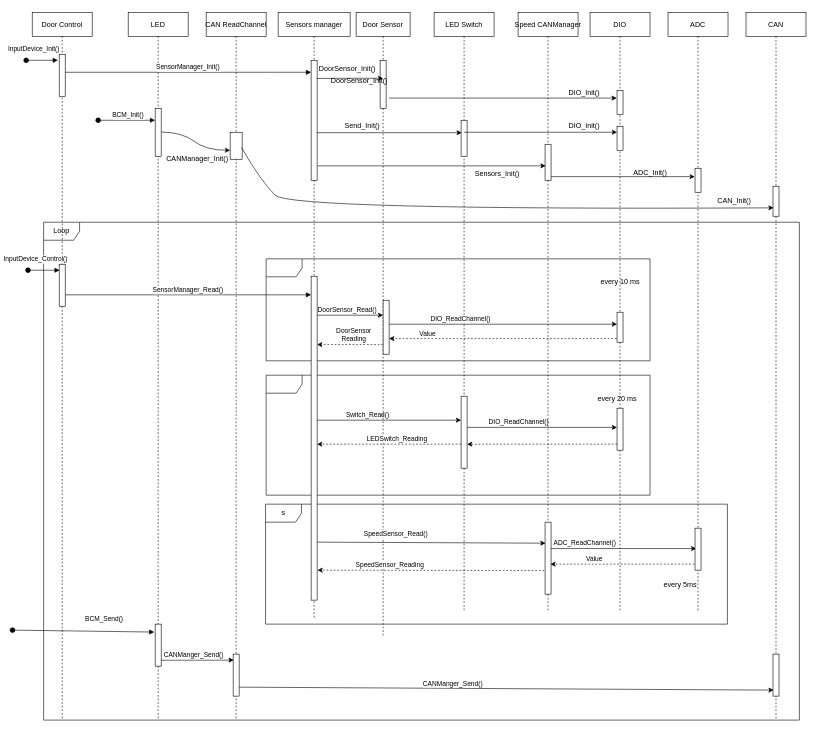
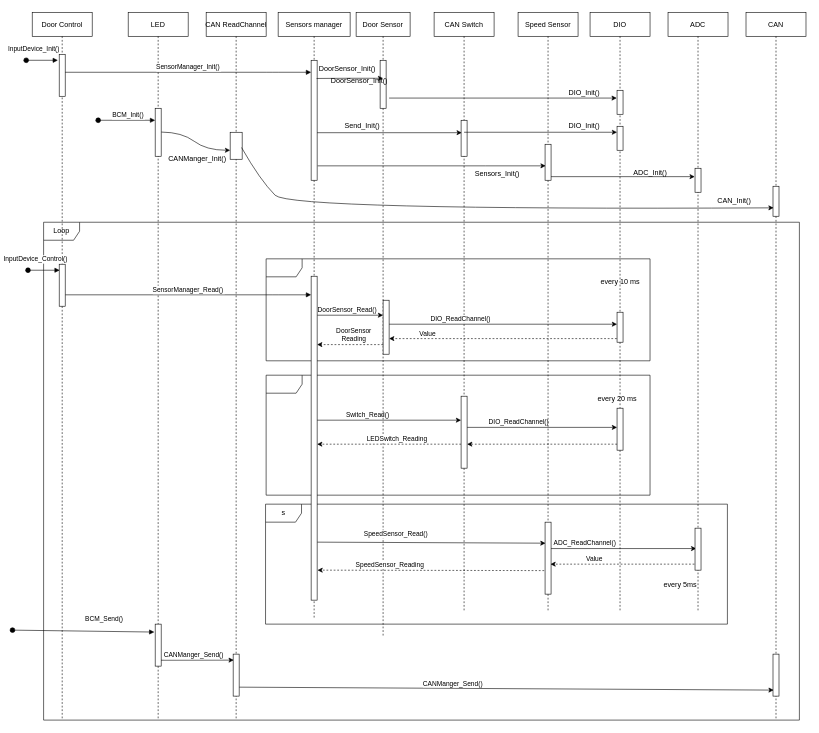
  <mxCell id="0" />
  <mxCell id="1" parent="0" />
  <mxCell id="2" value="Loop" style="shape=umlFrame;whiteSpace=wrap;html=1;" vertex="1" parent="1"><mxGeometry x="72" y="370" width="1260" height="830" as="geometry" /></mxCell>
  <mxCell id="3" value="" style="shape=umlFrame;whiteSpace=wrap;html=1;" vertex="1" parent="1"><mxGeometry x="443" y="431" width="640" height="170" as="geometry" /></mxCell>
  <mxCell id="4" value="Door Control" style="shape=umlLifeline;perimeter=lifelinePerimeter;container=1;collapsible=0;recursiveResize=0;rounded=0;shadow=0;strokeWidth=1;" parent="1" vertex="1"><mxGeometry x="53" y="20" width="100" height="1180" as="geometry" /></mxCell>
  <mxCell id="5" value="" style="points=[];perimeter=orthogonalPerimeter;rounded=0;shadow=0;strokeWidth=1;" parent="4" vertex="1"><mxGeometry x="45" y="70" width="10" height="70" as="geometry" /></mxCell>
  <mxCell id="6" value="InputDevice_Control()" style="verticalAlign=bottom;startArrow=oval;endArrow=block;startSize=8;shadow=0;strokeWidth=1;entryX=-0.214;entryY=0.143;entryDx=0;entryDy=0;entryPerimeter=0;" edge="1" parent="4"><mxGeometry x="-0.5" y="10" relative="1" as="geometry"><mxPoint x="-7" y="430" as="sourcePoint" /><mxPoint x="45.86" y="430.01" as="targetPoint" /><mxPoint as="offset" /></mxGeometry></mxCell>
  <mxCell id="7" value="LED" style="shape=umlLifeline;perimeter=lifelinePerimeter;container=1;collapsible=0;recursiveResize=0;rounded=0;shadow=0;strokeWidth=1;" parent="1" vertex="1"><mxGeometry x="213" y="20" width="100" height="1180" as="geometry" /></mxCell>
  <mxCell id="8" value="" style="points=[];perimeter=orthogonalPerimeter;rounded=0;shadow=0;strokeWidth=1;" parent="7" vertex="1"><mxGeometry x="45" y="160" width="10" height="80" as="geometry" /></mxCell>
  <mxCell id="9" value="BCM_Init()" style="verticalAlign=bottom;startArrow=oval;endArrow=block;startSize=8;shadow=0;strokeWidth=1;entryX=-0.214;entryY=0.143;entryDx=0;entryDy=0;entryPerimeter=0;" edge="1" parent="7"><mxGeometry x="0.053" relative="1" as="geometry"><mxPoint x="-50" y="180" as="sourcePoint" /><mxPoint x="45.0" y="180.01" as="targetPoint" /><mxPoint as="offset" /></mxGeometry></mxCell>
  <mxCell id="10" value="SensorManager_Init()" style="verticalAlign=bottom;endArrow=block;shadow=0;strokeWidth=1;" parent="1" source="5" target="15" edge="1"><mxGeometry relative="1" as="geometry"><mxPoint x="208" y="100" as="sourcePoint" /><Array as="points"><mxPoint x="453" y="120" /></Array></mxGeometry></mxCell>
  <mxCell id="11" value="CAN ReadChannel" style="shape=umlLifeline;perimeter=lifelinePerimeter;container=1;collapsible=0;recursiveResize=0;rounded=0;shadow=0;strokeWidth=1;" vertex="1" parent="1"><mxGeometry x="343" y="20" width="100" height="1180" as="geometry" /></mxCell>
  <mxCell id="12" value="" style="points=[];perimeter=orthogonalPerimeter;rounded=0;shadow=0;strokeWidth=1;direction=south;" vertex="1" parent="11"><mxGeometry x="40" y="200" width="20" height="45" as="geometry" /></mxCell>
  <mxCell id="13" value="SensorManager_Read()" style="verticalAlign=bottom;endArrow=block;shadow=0;strokeWidth=1;" edge="1" parent="11"><mxGeometry relative="1" as="geometry"><mxPoint x="-235" y="471" as="sourcePoint" /><mxPoint x="175" y="471" as="targetPoint" /><Array as="points"><mxPoint x="110" y="471" /></Array></mxGeometry></mxCell>
  <mxCell id="14" value="Sensors manager" style="shape=umlLifeline;perimeter=lifelinePerimeter;container=1;collapsible=0;recursiveResize=0;rounded=0;shadow=0;strokeWidth=1;" vertex="1" parent="1"><mxGeometry x="463" y="20" width="120" height="1010" as="geometry" /></mxCell>
  <mxCell id="15" value="" style="points=[];perimeter=orthogonalPerimeter;rounded=0;shadow=0;strokeWidth=1;" vertex="1" parent="14"><mxGeometry x="55" y="80" width="10" height="200" as="geometry" /></mxCell>
  <mxCell id="16" value="" style="shape=umlFrame;whiteSpace=wrap;html=1;" vertex="1" parent="14"><mxGeometry x="-20" y="605" width="640" height="200" as="geometry" /></mxCell>
  <mxCell id="17" value="" style="endArrow=classic;html=1;rounded=0;" edge="1" parent="14"><mxGeometry width="50" height="50" relative="1" as="geometry"><mxPoint x="65" y="505" as="sourcePoint" /><mxPoint x="175" y="505" as="targetPoint" /></mxGeometry></mxCell>
  <mxCell id="18" value="DoorSensor_Read()" style="edgeLabel;html=1;align=center;verticalAlign=middle;resizable=0;points=[];" vertex="1" connectable="0" parent="17"><mxGeometry x="-0.487" relative="1" as="geometry"><mxPoint x="21" y="-10" as="offset" /></mxGeometry></mxCell>
  <mxCell id="19" value="every 20 ms" style="text;html=1;align=center;verticalAlign=middle;resizable=0;points=[];autosize=1;strokeColor=none;fillColor=none;" vertex="1" parent="14"><mxGeometry x="520" y="630" width="90" height="30" as="geometry" /></mxCell>
  <mxCell id="20" value="" style="endArrow=classic;html=1;rounded=0;" edge="1" parent="14" target="37"><mxGeometry width="50" height="50" relative="1" as="geometry"><mxPoint x="65" y="680.0" as="sourcePoint" /><mxPoint x="175" y="680.0" as="targetPoint" /></mxGeometry></mxCell>
  <mxCell id="21" value="Switch_Read()" style="edgeLabel;html=1;align=center;verticalAlign=middle;resizable=0;points=[];" vertex="1" connectable="0" parent="20"><mxGeometry x="-0.487" relative="1" as="geometry"><mxPoint x="21" y="-10" as="offset" /></mxGeometry></mxCell>
  <mxCell id="22" value="" style="endArrow=classic;html=1;rounded=0;dashed=1;" edge="1" parent="14"><mxGeometry width="50" height="50" relative="1" as="geometry"><mxPoint x="565" y="720" as="sourcePoint" /><mxPoint x="315" y="720" as="targetPoint" /></mxGeometry></mxCell>
  <mxCell id="23" value="Door Sensor" style="shape=umlLifeline;perimeter=lifelinePerimeter;container=1;collapsible=0;recursiveResize=0;rounded=0;shadow=0;strokeWidth=1;" vertex="1" parent="1"><mxGeometry x="593" y="20" width="90" height="1040" as="geometry" /></mxCell>
  <mxCell id="24" value="" style="points=[];perimeter=orthogonalPerimeter;rounded=0;shadow=0;strokeWidth=1;" vertex="1" parent="23"><mxGeometry x="40" y="80" width="10" height="80" as="geometry" /></mxCell>
  <mxCell id="25" value="s" style="shape=umlFrame;whiteSpace=wrap;html=1;" vertex="1" parent="23"><mxGeometry x="-151" y="820" width="770" height="200" as="geometry" /></mxCell>
  <mxCell id="26" value="" style="endArrow=classic;html=1;rounded=0;dashed=1;" edge="1" parent="23"><mxGeometry width="50" height="50" relative="1" as="geometry"><mxPoint x="434.5" y="544" as="sourcePoint" /><mxPoint x="55" y="544" as="targetPoint" /></mxGeometry></mxCell>
  <mxCell id="27" value="Value" style="edgeLabel;html=1;align=center;verticalAlign=middle;resizable=0;points=[];" vertex="1" connectable="0" parent="26"><mxGeometry x="0.708" y="-1" relative="1" as="geometry"><mxPoint x="8" y="-8" as="offset" /></mxGeometry></mxCell>
  <mxCell id="28" value="" style="endArrow=classic;html=1;rounded=0;" edge="1" parent="23" target="48"><mxGeometry width="50" height="50" relative="1" as="geometry"><mxPoint x="185" y="692.0" as="sourcePoint" /><mxPoint x="295" y="692.0" as="targetPoint" /></mxGeometry></mxCell>
  <mxCell id="29" value="DIO_ReadChannel()" style="edgeLabel;html=1;align=center;verticalAlign=middle;resizable=0;points=[];" vertex="1" connectable="0" parent="28"><mxGeometry x="-0.487" relative="1" as="geometry"><mxPoint x="21" y="-10" as="offset" /></mxGeometry></mxCell>
  <mxCell id="30" value="" style="endArrow=classic;html=1;rounded=0;dashed=1;" edge="1" parent="23"><mxGeometry width="50" height="50" relative="1" as="geometry"><mxPoint x="175" y="720" as="sourcePoint" /><mxPoint x="-65" y="720" as="targetPoint" /></mxGeometry></mxCell>
  <mxCell id="31" value="LEDSwitch_Reading" style="edgeLabel;html=1;align=center;verticalAlign=middle;resizable=0;points=[];" vertex="1" connectable="0" parent="30"><mxGeometry x="-0.487" relative="1" as="geometry"><mxPoint x="-46" y="-10" as="offset" /></mxGeometry></mxCell>
  <mxCell id="32" value="" style="endArrow=classic;html=1;rounded=0;exitX=1.429;exitY=0.821;exitDx=0;exitDy=0;exitPerimeter=0;" edge="1" parent="23"><mxGeometry width="50" height="50" relative="1" as="geometry"><mxPoint x="322.0" y="894.0" as="sourcePoint" /><mxPoint x="567.0" y="894" as="targetPoint" /></mxGeometry></mxCell>
  <mxCell id="33" value="ADC_ReadChannel()" style="edgeLabel;html=1;align=center;verticalAlign=middle;resizable=0;points=[];" vertex="1" connectable="0" parent="32"><mxGeometry x="-0.209" y="2" relative="1" as="geometry"><mxPoint x="-39" y="-8" as="offset" /></mxGeometry></mxCell>
  <mxCell id="34" value="every 5ms" style="text;html=1;align=center;verticalAlign=middle;resizable=0;points=[];autosize=1;strokeColor=none;fillColor=none;" vertex="1" parent="23"><mxGeometry x="500" y="940" width="80" height="30" as="geometry" /></mxCell>
- <mxCell id="35" value="LED Switch" style="shape=umlLifeline;perimeter=lifelinePerimeter;container=1;collapsible=0;recursiveResize=0;rounded=0;shadow=0;strokeWidth=1;" vertex="1" parent="1"><mxGeometry x="723" y="20" width="100" height="1000" as="geometry" /></mxCell>
+ <mxCell id="35" value="CAN Switch" style="shape=umlLifeline;perimeter=lifelinePerimeter;container=1;collapsible=0;recursiveResize=0;rounded=0;shadow=0;strokeWidth=1;" vertex="1" parent="1"><mxGeometry x="723" y="20" width="100" height="1000" as="geometry" /></mxCell>
  <mxCell id="36" value="" style="points=[];perimeter=orthogonalPerimeter;rounded=0;shadow=0;strokeWidth=1;" vertex="1" parent="35"><mxGeometry x="45" y="180" width="10" height="60" as="geometry" /></mxCell>
  <mxCell id="37" value="" style="points=[];perimeter=orthogonalPerimeter;rounded=0;shadow=0;strokeWidth=1;" vertex="1" parent="35"><mxGeometry x="45" y="640" width="10" height="120" as="geometry" /></mxCell>
  <mxCell id="38" value="" style="endArrow=classic;html=1;rounded=0;" edge="1" parent="35" target="77"><mxGeometry width="50" height="50" relative="1" as="geometry"><mxPoint x="-75" y="520" as="sourcePoint" /><mxPoint x="35" y="520" as="targetPoint" /></mxGeometry></mxCell>
  <mxCell id="39" value="DIO_ReadChannel()" style="edgeLabel;html=1;align=center;verticalAlign=middle;resizable=0;points=[];" vertex="1" connectable="0" parent="38"><mxGeometry x="-0.487" relative="1" as="geometry"><mxPoint x="21" y="-10" as="offset" /></mxGeometry></mxCell>
- <mxCell id="40" value="Speed CANManager" style="shape=umlLifeline;perimeter=lifelinePerimeter;container=1;collapsible=0;recursiveResize=0;rounded=0;shadow=0;strokeWidth=1;" vertex="1" parent="1"><mxGeometry x="863" y="20" width="100" height="1000" as="geometry" /></mxCell>
+ <mxCell id="40" value="Speed Sensor" style="shape=umlLifeline;perimeter=lifelinePerimeter;container=1;collapsible=0;recursiveResize=0;rounded=0;shadow=0;strokeWidth=1;" vertex="1" parent="1"><mxGeometry x="863" y="20" width="100" height="1000" as="geometry" /></mxCell>
  <mxCell id="41" value="" style="points=[];perimeter=orthogonalPerimeter;rounded=0;shadow=0;strokeWidth=1;" vertex="1" parent="40"><mxGeometry x="45" y="220" width="10" height="60" as="geometry" /></mxCell>
  <mxCell id="42" value="" style="points=[];perimeter=orthogonalPerimeter;rounded=0;shadow=0;strokeWidth=1;" vertex="1" parent="40"><mxGeometry x="45" y="850" width="10" height="120" as="geometry" /></mxCell>
  <mxCell id="43" value="" style="endArrow=classic;html=1;rounded=0;dashed=1;entryX=-0.143;entryY=0.673;entryDx=0;entryDy=0;entryPerimeter=0;exitX=-0.143;exitY=0.673;exitDx=0;exitDy=0;exitPerimeter=0;" edge="1" parent="40" source="42"><mxGeometry width="50" height="50" relative="1" as="geometry"><mxPoint x="-93.65" y="930.66" as="sourcePoint" /><mxPoint x="-334.36" y="930.0" as="targetPoint" /></mxGeometry></mxCell>
  <mxCell id="44" value="SpeedSensor_Reading" style="edgeLabel;html=1;align=center;verticalAlign=middle;resizable=0;points=[];" vertex="1" connectable="0" parent="43"><mxGeometry x="0.631" y="1" relative="1" as="geometry"><mxPoint x="50" y="-11" as="offset" /></mxGeometry></mxCell>
  <mxCell id="45" value="DIO" style="shape=umlLifeline;perimeter=lifelinePerimeter;container=1;collapsible=0;recursiveResize=0;rounded=0;shadow=0;strokeWidth=1;" vertex="1" parent="1"><mxGeometry x="983" y="20" width="100" height="1000" as="geometry" /></mxCell>
  <mxCell id="46" value="" style="points=[];perimeter=orthogonalPerimeter;rounded=0;shadow=0;strokeWidth=1;" vertex="1" parent="45"><mxGeometry x="45" y="130" width="10" height="40" as="geometry" /></mxCell>
  <mxCell id="47" value="" style="points=[];perimeter=orthogonalPerimeter;rounded=0;shadow=0;strokeWidth=1;" vertex="1" parent="45"><mxGeometry x="45" y="190" width="10" height="40" as="geometry" /></mxCell>
  <mxCell id="48" value="" style="points=[];perimeter=orthogonalPerimeter;rounded=0;shadow=0;strokeWidth=1;" vertex="1" parent="45"><mxGeometry x="45" y="660" width="10" height="70" as="geometry" /></mxCell>
  <mxCell id="49" value="every 10 ms" style="text;html=1;align=center;verticalAlign=middle;resizable=0;points=[];autosize=1;strokeColor=none;fillColor=none;" vertex="1" parent="45"><mxGeometry x="5" y="435" width="90" height="30" as="geometry" /></mxCell>
  <mxCell id="50" value="ADC" style="shape=umlLifeline;perimeter=lifelinePerimeter;container=1;collapsible=0;recursiveResize=0;rounded=0;shadow=0;strokeWidth=1;" vertex="1" parent="1"><mxGeometry x="1113" y="20" width="100" height="1000" as="geometry" /></mxCell>
  <mxCell id="51" value="" style="points=[];perimeter=orthogonalPerimeter;rounded=0;shadow=0;strokeWidth=1;" vertex="1" parent="50"><mxGeometry x="45" y="260" width="10" height="40" as="geometry" /></mxCell>
  <mxCell id="52" value="" style="points=[];perimeter=orthogonalPerimeter;rounded=0;shadow=0;strokeWidth=1;" vertex="1" parent="50"><mxGeometry x="45" y="860" width="10" height="70" as="geometry" /></mxCell>
  <mxCell id="53" value="CAN" style="shape=umlLifeline;perimeter=lifelinePerimeter;container=1;collapsible=0;recursiveResize=0;rounded=0;shadow=0;strokeWidth=1;" vertex="1" parent="1"><mxGeometry x="1243" y="20" width="100" height="1180" as="geometry" /></mxCell>
  <mxCell id="54" value="" style="endArrow=classic;html=1;rounded=0;exitX=1.011;exitY=0.787;exitDx=0;exitDy=0;exitPerimeter=0;jumpSize=12;targetPerimeterSpacing=14;" edge="1" parent="53" source="79"><mxGeometry width="50" height="50" relative="1" as="geometry"><mxPoint x="-70.0" y="1130.2" as="sourcePoint" /><mxPoint x="46.12" y="1130" as="targetPoint" /></mxGeometry></mxCell>
  <mxCell id="55" value="CANManger_Send()" style="edgeLabel;html=1;align=center;verticalAlign=middle;resizable=0;points=[];" vertex="1" connectable="0" parent="54"><mxGeometry x="-0.219" relative="1" as="geometry"><mxPoint x="7" y="-9" as="offset" /></mxGeometry></mxCell>
  <mxCell id="56" value="InputDevice_Init()" style="verticalAlign=bottom;startArrow=oval;endArrow=block;startSize=8;shadow=0;strokeWidth=1;entryX=-0.214;entryY=0.143;entryDx=0;entryDy=0;entryPerimeter=0;" parent="1" target="5" edge="1"><mxGeometry x="-0.5" y="10" relative="1" as="geometry"><mxPoint x="43" y="100" as="sourcePoint" /><mxPoint x="98" y="110" as="targetPoint" /><mxPoint as="offset" /></mxGeometry></mxCell>
  <mxCell id="57" value="" style="curved=1;endArrow=classic;html=1;rounded=0;entryX=0.667;entryY=1;entryDx=0;entryDy=0;entryPerimeter=0;exitX=1.033;exitY=0.496;exitDx=0;exitDy=0;exitPerimeter=0;" edge="1" parent="1" source="8" target="12"><mxGeometry width="50" height="50" relative="1" as="geometry"><mxPoint x="273" y="220" as="sourcePoint" /><mxPoint x="363" y="120" as="targetPoint" /><Array as="points"><mxPoint x="303" y="220" /><mxPoint x="343" y="250" /></Array></mxGeometry></mxCell>
- <mxCell id="58" value="CANManager_Init()" style="text;html=1;align=center;verticalAlign=middle;resizable=0;points=[];autosize=1;strokeColor=none;fillColor=none;" vertex="1" parent="1"><mxGeometry x="263" y="250" width="130" height="30" as="geometry" /></mxCell>
+ <mxCell id="58" value="CANManger_Init()" style="text;html=1;align=center;verticalAlign=middle;resizable=0;points=[];autosize=1;strokeColor=none;fillColor=none;" vertex="1" parent="1"><mxGeometry x="263" y="250" width="130" height="30" as="geometry" /></mxCell>
  <mxCell id="59" value="" style="endArrow=classic;html=1;rounded=0;exitX=0.076;exitY=1.011;exitDx=0;exitDy=0;exitPerimeter=0;" edge="1" parent="1" source="60"><mxGeometry width="50" height="50" relative="1" as="geometry"><mxPoint x="532.86" y="129.9" as="sourcePoint" /><mxPoint x="638" y="130" as="targetPoint" /><Array as="points"><mxPoint x="578" y="130" /><mxPoint x="608" y="130" /></Array></mxGeometry></mxCell>
  <mxCell id="60" value="DoorSensor_Init()" style="text;html=1;align=center;verticalAlign=middle;resizable=0;points=[];autosize=1;strokeColor=none;fillColor=none;" vertex="1" parent="1"><mxGeometry x="518" y="100" width="120" height="30" as="geometry" /></mxCell>
  <mxCell id="61" value="" style="endArrow=classic;html=1;rounded=0;" edge="1" parent="1"><mxGeometry width="50" height="50" relative="1" as="geometry"><mxPoint x="648" y="163" as="sourcePoint" /><mxPoint x="1027.5" y="163" as="targetPoint" /></mxGeometry></mxCell>
  <mxCell id="62" value="DIO_Init()" style="text;html=1;align=center;verticalAlign=middle;resizable=0;points=[];autosize=1;strokeColor=none;fillColor=none;" vertex="1" parent="1"><mxGeometry x="933" y="140" width="80" height="30" as="geometry" /></mxCell>
  <mxCell id="63" value="" style="endArrow=classic;html=1;rounded=0;entryX=0.214;entryY=0.762;entryDx=0;entryDy=0;entryPerimeter=0;" edge="1" parent="1" source="15"><mxGeometry width="50" height="50" relative="1" as="geometry"><mxPoint x="533" y="221" as="sourcePoint" /><mxPoint x="769.14" y="220.72" as="targetPoint" /></mxGeometry></mxCell>
  <mxCell id="64" value="Send_Init()" style="text;html=1;align=center;verticalAlign=middle;resizable=0;points=[];autosize=1;strokeColor=none;fillColor=none;" vertex="1" parent="1"><mxGeometry x="558" y="195" width="90" height="30" as="geometry" /></mxCell>
  <mxCell id="65" value="" style="endArrow=classic;html=1;rounded=0;" edge="1" parent="1"><mxGeometry width="50" height="50" relative="1" as="geometry"><mxPoint x="528.81" y="276" as="sourcePoint" /><mxPoint x="909" y="276" as="targetPoint" /><Array as="points"><mxPoint x="809" y="276" /></Array></mxGeometry></mxCell>
  <mxCell id="66" value="Sensors_Init()" style="text;html=1;align=center;verticalAlign=middle;resizable=0;points=[];autosize=1;strokeColor=none;fillColor=none;" vertex="1" parent="1"><mxGeometry x="763" y="275" width="130" height="30" as="geometry" /></mxCell>
  <mxCell id="67" value="" style="endArrow=classic;html=1;rounded=0;exitX=0.5;exitY=0.333;exitDx=0;exitDy=0;exitPerimeter=0;" edge="1" parent="1" source="36"><mxGeometry width="50" height="50" relative="1" as="geometry"><mxPoint x="783" y="220" as="sourcePoint" /><mxPoint x="1028" y="220" as="targetPoint" /><Array as="points"><mxPoint x="983" y="220" /></Array></mxGeometry></mxCell>
  <mxCell id="68" value="DIO_Init()" style="text;html=1;align=center;verticalAlign=middle;resizable=0;points=[];autosize=1;strokeColor=none;fillColor=none;" vertex="1" parent="1"><mxGeometry x="933" y="195" width="80" height="30" as="geometry" /></mxCell>
  <mxCell id="69" value="" style="endArrow=classic;html=1;rounded=0;" edge="1" parent="1"><mxGeometry width="50" height="50" relative="1" as="geometry"><mxPoint x="918" y="294" as="sourcePoint" /><mxPoint x="1157.5" y="294" as="targetPoint" /><Array as="points"><mxPoint x="1088" y="294" /></Array></mxGeometry></mxCell>
  <mxCell id="70" value="ADC_Init()" style="text;html=1;align=center;verticalAlign=middle;resizable=0;points=[];autosize=1;strokeColor=none;fillColor=none;" vertex="1" parent="1"><mxGeometry x="1043" y="272" width="80" height="30" as="geometry" /></mxCell>
  <mxCell id="71" value="" style="points=[];perimeter=orthogonalPerimeter;rounded=0;shadow=0;strokeWidth=1;" vertex="1" parent="1"><mxGeometry x="1288" y="310" width="10" height="50" as="geometry" /></mxCell>
  <mxCell id="72" value="" style="curved=1;endArrow=classic;html=1;rounded=0;entryX=0.1;entryY=0.72;entryDx=0;entryDy=0;entryPerimeter=0;exitX=0.565;exitY=0.05;exitDx=0;exitDy=0;exitPerimeter=0;" edge="1" parent="1" source="12" target="71"><mxGeometry width="50" height="50" relative="1" as="geometry"><mxPoint x="813" y="250" as="sourcePoint" /><mxPoint x="1233" y="350" as="targetPoint" /><Array as="points"><mxPoint x="433" y="300" /><mxPoint x="483" y="350" /></Array></mxGeometry></mxCell>
  <mxCell id="73" value="CAN_Init()" style="text;html=1;align=center;verticalAlign=middle;resizable=0;points=[];autosize=1;strokeColor=none;fillColor=none;" vertex="1" parent="1"><mxGeometry x="1183" y="320" width="80" height="30" as="geometry" /></mxCell>
  <mxCell id="74" value="" style="points=[];perimeter=orthogonalPerimeter;rounded=0;shadow=0;strokeWidth=1;" vertex="1" parent="1"><mxGeometry x="98" y="440" width="10" height="70" as="geometry" /></mxCell>
  <mxCell id="75" value="" style="points=[];perimeter=orthogonalPerimeter;rounded=0;shadow=0;strokeWidth=1;" vertex="1" parent="1"><mxGeometry x="518" y="460" width="10" height="540" as="geometry" /></mxCell>
  <mxCell id="76" value="" style="points=[];perimeter=orthogonalPerimeter;rounded=0;shadow=0;strokeWidth=1;" vertex="1" parent="1"><mxGeometry x="638" y="500" width="10" height="90" as="geometry" /></mxCell>
  <mxCell id="77" value="" style="points=[];perimeter=orthogonalPerimeter;rounded=0;shadow=0;strokeWidth=1;" vertex="1" parent="1"><mxGeometry x="1028" y="520" width="10" height="50" as="geometry" /></mxCell>
  <mxCell id="78" value="" style="points=[];perimeter=orthogonalPerimeter;rounded=0;shadow=0;strokeWidth=1;" vertex="1" parent="1"><mxGeometry x="1288" y="1090" width="10" height="70" as="geometry" /></mxCell>
  <mxCell id="79" value="" style="points=[];perimeter=orthogonalPerimeter;rounded=0;shadow=0;strokeWidth=1;" vertex="1" parent="1"><mxGeometry x="388" y="1090" width="10" height="70" as="geometry" /></mxCell>
  <mxCell id="80" value="" style="points=[];perimeter=orthogonalPerimeter;rounded=0;shadow=0;strokeWidth=1;" vertex="1" parent="1"><mxGeometry x="258" y="1040" width="10" height="70" as="geometry" /></mxCell>
  <mxCell id="81" value="DoorSensor_Init()" style="text;html=1;align=center;verticalAlign=middle;resizable=0;points=[];autosize=1;strokeColor=none;fillColor=none;" vertex="1" parent="1"><mxGeometry x="538" y="120" width="120" height="30" as="geometry" /></mxCell>
  <mxCell id="82" value="" style="endArrow=classic;html=1;rounded=0;dashed=1;" edge="1" parent="1" source="76"><mxGeometry width="50" height="50" relative="1" as="geometry"><mxPoint x="907.5" y="574" as="sourcePoint" /><mxPoint x="528" y="574" as="targetPoint" /></mxGeometry></mxCell>
  <mxCell id="83" value="DoorSensor&lt;br&gt;Reading" style="edgeLabel;html=1;align=center;verticalAlign=middle;resizable=0;points=[];" vertex="1" connectable="0" parent="82"><mxGeometry x="0.708" y="-1" relative="1" as="geometry"><mxPoint x="44" y="-16" as="offset" /></mxGeometry></mxCell>
  <mxCell id="84" value="" style="endArrow=classic;html=1;rounded=0;entryX=0.071;entryY=0.292;entryDx=0;entryDy=0;entryPerimeter=0;exitX=1.429;exitY=0.821;exitDx=0;exitDy=0;exitPerimeter=0;" edge="1" parent="1" target="42"><mxGeometry width="50" height="50" relative="1" as="geometry"><mxPoint x="528.29" y="903.34" as="sourcePoint" /><mxPoint x="904" y="905.76" as="targetPoint" /></mxGeometry></mxCell>
  <mxCell id="85" value="SpeedSensor_Read()" style="edgeLabel;html=1;align=center;verticalAlign=middle;resizable=0;points=[];" vertex="1" connectable="0" parent="84"><mxGeometry x="-0.307" y="-1" relative="1" as="geometry"><mxPoint x="-2" y="-15" as="offset" /></mxGeometry></mxCell>
  <mxCell id="86" value="" style="endArrow=classic;html=1;rounded=0;dashed=1;" edge="1" parent="1"><mxGeometry width="50" height="50" relative="1" as="geometry"><mxPoint x="1157" y="940" as="sourcePoint" /><mxPoint x="917" y="940" as="targetPoint" /></mxGeometry></mxCell>
  <mxCell id="87" value="Value" style="edgeLabel;html=1;align=center;verticalAlign=middle;resizable=0;points=[];" vertex="1" connectable="0" parent="86"><mxGeometry x="0.397" relative="1" as="geometry"><mxPoint y="-9" as="offset" /></mxGeometry></mxCell>
  <mxCell id="88" value="BCM_Send()" style="verticalAlign=bottom;startArrow=oval;endArrow=block;startSize=8;shadow=0;strokeWidth=1;entryX=-0.14;entryY=0.189;entryDx=0;entryDy=0;entryPerimeter=0;" edge="1" parent="1" target="80"><mxGeometry x="0.291" y="12" relative="1" as="geometry"><mxPoint x="20.14" y="1050" as="sourcePoint" /><mxPoint x="73" y="1050.01" as="targetPoint" /><mxPoint as="offset" /></mxGeometry></mxCell>
  <mxCell id="89" value="" style="endArrow=classic;html=1;rounded=0;exitX=0.988;exitY=0.86;exitDx=0;exitDy=0;exitPerimeter=0;" edge="1" parent="1" source="80"><mxGeometry width="50" height="50" relative="1" as="geometry"><mxPoint x="274" y="1100" as="sourcePoint" /><mxPoint x="389" y="1100" as="targetPoint" /></mxGeometry></mxCell>
  <mxCell id="90" value="CANManger_Send()" style="edgeLabel;html=1;align=center;verticalAlign=middle;resizable=0;points=[];" vertex="1" connectable="0" parent="89"><mxGeometry x="-0.219" relative="1" as="geometry"><mxPoint x="7" y="-9" as="offset" /></mxGeometry></mxCell>
